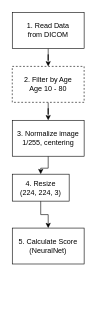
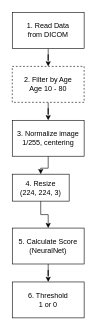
  <mxCell id="0" />
  <mxCell id="1" parent="0" />
  <mxCell id="2" value="" style="edgeStyle=orthogonalEdgeStyle;rounded=0;orthogonalLoop=1;jettySize=auto;html=1;" edge="1" parent="1" source="3" target="5"><mxGeometry relative="1" as="geometry" /></mxCell>
  <mxCell id="3" value="1. Read Data&lt;br&gt;from DICOM" style="rounded=0;whiteSpace=wrap;html=1;" vertex="1" parent="1"><mxGeometry x="20" y="20" width="120" height="60" as="geometry" /></mxCell>
  <mxCell id="4" value="" style="edgeStyle=orthogonalEdgeStyle;rounded=0;orthogonalLoop=1;jettySize=auto;html=1;" edge="1" parent="1" source="5" target="7"><mxGeometry relative="1" as="geometry" /></mxCell>
  <mxCell id="5" value="2. Filter by Age&lt;br&gt;Age 10 - 80" style="rounded=0;whiteSpace=wrap;html=1;dashed=1;" vertex="1" parent="1"><mxGeometry x="20" y="110" width="120" height="60" as="geometry" /></mxCell>
  <mxCell id="6" value="" style="edgeStyle=orthogonalEdgeStyle;rounded=0;orthogonalLoop=1;jettySize=auto;html=1;" edge="1" parent="1" source="7" target="9"><mxGeometry relative="1" as="geometry" /></mxCell>
  <mxCell id="7" value="3. Normalize image&lt;br&gt;1/255, centering" style="rounded=0;whiteSpace=wrap;html=1;" vertex="1" parent="1"><mxGeometry x="20" y="200" width="120" height="60" as="geometry" /></mxCell>
  <mxCell id="8" value="" style="edgeStyle=orthogonalEdgeStyle;rounded=0;orthogonalLoop=1;jettySize=auto;html=1;" edge="1" parent="1" source="9" target="11"><mxGeometry relative="1" as="geometry" /></mxCell>
  <mxCell id="9" value="4. Resize&lt;br&gt;(224, 224, 3)" style="rounded=0;whiteSpace=wrap;html=1;" vertex="1" parent="1"><mxGeometry x="20" y="290" width="95" height="45" as="geometry" /></mxCell>
+ <mxCell id="10" value="" style="edgeStyle=orthogonalEdgeStyle;rounded=0;orthogonalLoop=1;jettySize=auto;html=1;" edge="1" parent="1" source="11" target="12"><mxGeometry relative="1" as="geometry" /></mxCell>
  <mxCell id="11" value="5. Calculate Score&lt;br&gt;(NeuralNet)" style="rounded=0;whiteSpace=wrap;html=1;" vertex="1" parent="1"><mxGeometry x="20" y="380" width="120" height="60" as="geometry" /></mxCell>
+ <mxCell id="12" value="6. Threshold&lt;br&gt;1 or 0" style="rounded=0;whiteSpace=wrap;html=1;" vertex="1" parent="1"><mxGeometry x="20" y="470" width="120" height="60" as="geometry" /></mxCell>
